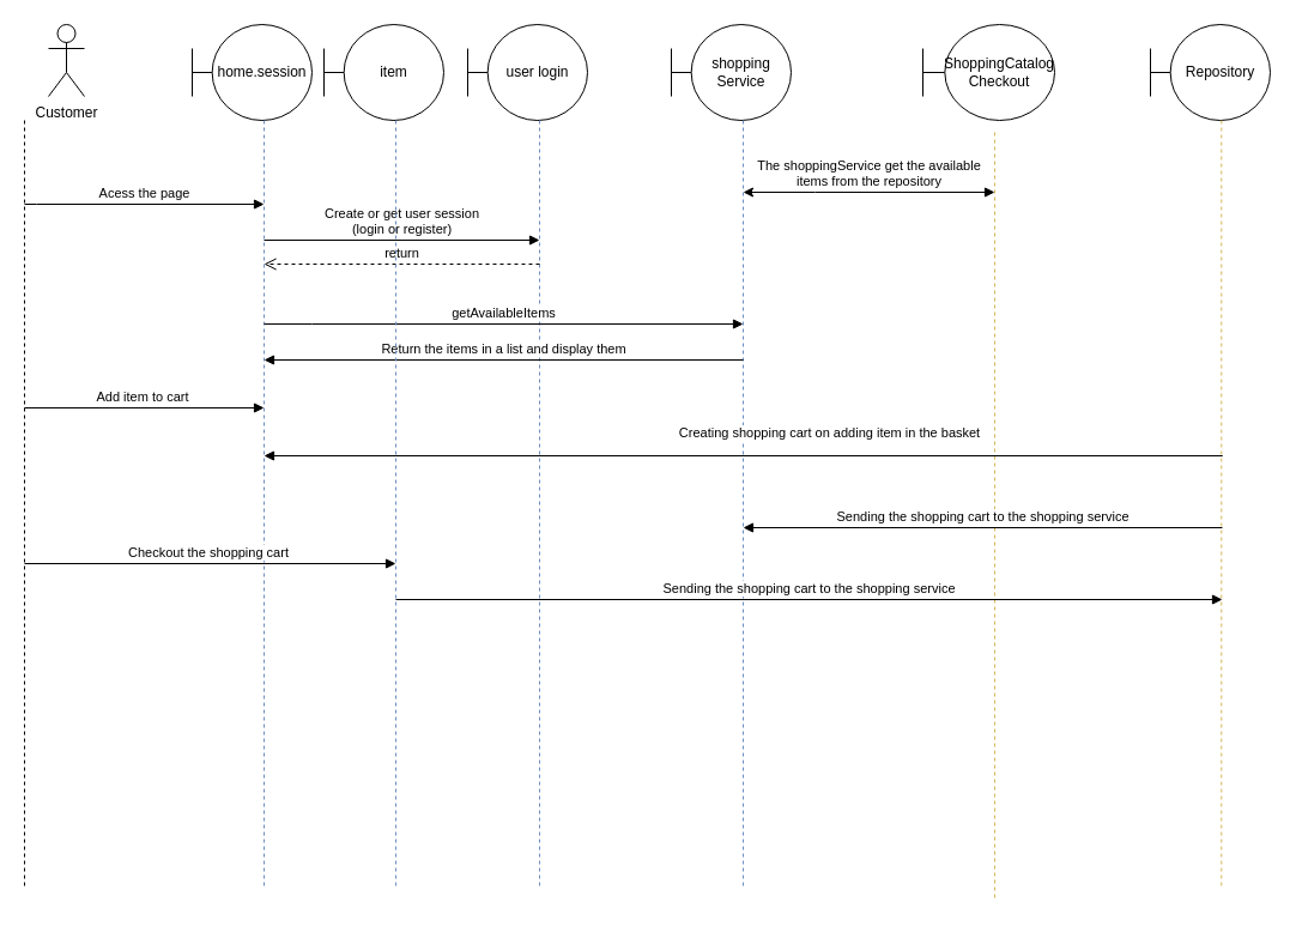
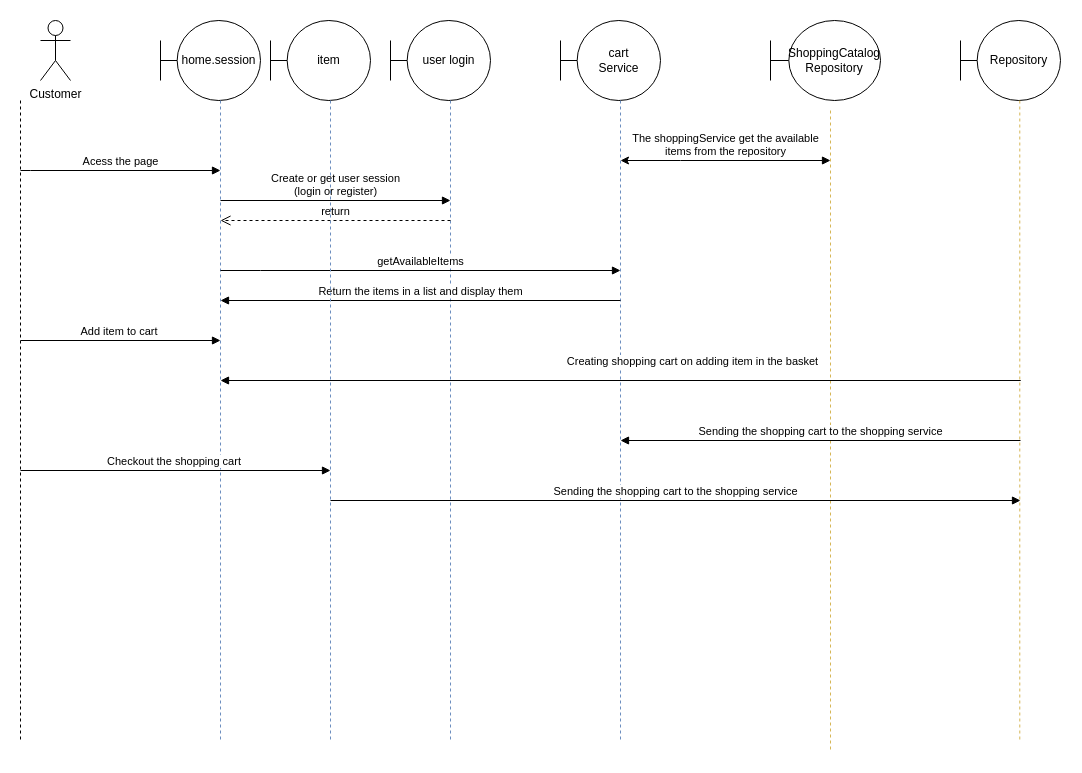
  <mxCell id="0" />
  <mxCell id="1" parent="0" />
  <mxCell id="2" value="Customer" style="shape=umlActor;verticalLabelPosition=bottom;verticalAlign=top;html=1;outlineConnect=0;" vertex="1" parent="1"><mxGeometry x="40" y="20" width="30" height="60" as="geometry" /></mxCell>
  <mxCell id="3" value="home.session" style="shape=umlBoundary;whiteSpace=wrap;html=1;" vertex="1" parent="1"><mxGeometry x="160" y="20" width="100" height="80" as="geometry" /></mxCell>
  <mxCell id="4" value="user login" style="shape=umlBoundary;whiteSpace=wrap;html=1;" vertex="1" parent="1"><mxGeometry x="390" y="20" width="100" height="80" as="geometry" /></mxCell>
- <mxCell id="5" value="shopping&lt;br&gt;Service" style="shape=umlBoundary;whiteSpace=wrap;html=1;" vertex="1" parent="1"><mxGeometry x="560" y="20" width="100" height="80" as="geometry" /></mxCell>
- <mxCell id="6" value="ShoppingCatalog&lt;br&gt;Checkout" style="shape=umlBoundary;whiteSpace=wrap;html=1;" vertex="1" parent="1"><mxGeometry x="770" y="20" width="110" height="80" as="geometry" /></mxCell>
+ <mxCell id="5" value="cart&lt;br&gt;Service" style="shape=umlBoundary;whiteSpace=wrap;html=1;" vertex="1" parent="1"><mxGeometry x="560" y="20" width="100" height="80" as="geometry" /></mxCell>
+ <mxCell id="6" value="ShoppingCatalog&lt;br&gt;Repository" style="shape=umlBoundary;whiteSpace=wrap;html=1;" vertex="1" parent="1"><mxGeometry x="770" y="20" width="110" height="80" as="geometry" /></mxCell>
  <mxCell id="7" value="Repository" style="shape=umlBoundary;whiteSpace=wrap;html=1;" vertex="1" parent="1"><mxGeometry x="960" y="20" width="100" height="80" as="geometry" /></mxCell>
  <mxCell id="8" value="" style="endArrow=none;dashed=1;endFill=0;endSize=12;html=1;rounded=0;edgeStyle=orthogonalEdgeStyle;" edge="1" parent="1"><mxGeometry width="160" relative="1" as="geometry"><mxPoint x="20" y="100" as="sourcePoint" /><mxPoint x="20" y="741" as="targetPoint" /></mxGeometry></mxCell>
  <mxCell id="9" value="" style="endArrow=none;dashed=1;endFill=0;endSize=12;html=1;rounded=0;edgeStyle=orthogonalEdgeStyle;fillColor=#dae8fc;strokeColor=#6c8ebf;" edge="1" parent="1"><mxGeometry width="160" relative="1" as="geometry"><mxPoint x="220" y="100" as="sourcePoint" /><mxPoint x="220" y="741" as="targetPoint" /></mxGeometry></mxCell>
  <mxCell id="10" value="" style="endArrow=none;dashed=1;endFill=0;endSize=12;html=1;rounded=0;edgeStyle=orthogonalEdgeStyle;fillColor=#dae8fc;strokeColor=#6c8ebf;" edge="1" parent="1"><mxGeometry width="160" relative="1" as="geometry"><mxPoint x="450" y="100" as="sourcePoint" /><mxPoint x="450" y="741" as="targetPoint" /></mxGeometry></mxCell>
  <mxCell id="11" value="" style="endArrow=none;dashed=1;endFill=0;endSize=12;html=1;rounded=0;edgeStyle=orthogonalEdgeStyle;fillColor=#fff2cc;strokeColor=#d6b656;" edge="1" parent="1"><mxGeometry width="160" relative="1" as="geometry"><mxPoint x="1019.29" y="100" as="sourcePoint" /><mxPoint x="1019.29" y="741" as="targetPoint" /></mxGeometry></mxCell>
  <mxCell id="12" value="" style="endArrow=none;dashed=1;endFill=0;endSize=12;html=1;rounded=0;edgeStyle=orthogonalEdgeStyle;fillColor=#fff2cc;strokeColor=#d6b656;" edge="1" parent="1"><mxGeometry width="160" relative="1" as="geometry"><mxPoint x="830" y="110" as="sourcePoint" /><mxPoint x="830" y="751" as="targetPoint" /></mxGeometry></mxCell>
  <mxCell id="13" value="" style="endArrow=none;dashed=1;endFill=0;endSize=12;html=1;rounded=0;edgeStyle=orthogonalEdgeStyle;fillColor=#dae8fc;strokeColor=#6c8ebf;" edge="1" parent="1"><mxGeometry width="160" relative="1" as="geometry"><mxPoint x="620" y="100" as="sourcePoint" /><mxPoint x="620" y="741" as="targetPoint" /></mxGeometry></mxCell>
  <mxCell id="14" value="Acess the page" style="html=1;verticalAlign=bottom;endArrow=block;rounded=0;edgeStyle=orthogonalEdgeStyle;" edge="1" parent="1"><mxGeometry width="80" relative="1" as="geometry"><mxPoint x="20" y="170" as="sourcePoint" /><mxPoint x="220" y="170" as="targetPoint" /><Array as="points"><mxPoint x="30" y="170" /><mxPoint x="30" y="170" /></Array></mxGeometry></mxCell>
  <mxCell id="15" value="Create or get user session &lt;br&gt;(login or register)" style="html=1;verticalAlign=bottom;endArrow=block;rounded=0;edgeStyle=orthogonalEdgeStyle;" edge="1" parent="1"><mxGeometry width="80" relative="1" as="geometry"><mxPoint x="220" y="200" as="sourcePoint" /><mxPoint x="450" y="200" as="targetPoint" /></mxGeometry></mxCell>
  <mxCell id="16" value="return" style="html=1;verticalAlign=bottom;endArrow=open;dashed=1;endSize=8;rounded=0;edgeStyle=orthogonalEdgeStyle;" edge="1" parent="1"><mxGeometry relative="1" as="geometry"><mxPoint x="450" y="220" as="sourcePoint" /><mxPoint x="220" y="220" as="targetPoint" /></mxGeometry></mxCell>
  <mxCell id="17" value="getAvailableItems" style="html=1;verticalAlign=bottom;endArrow=block;rounded=0;edgeStyle=orthogonalEdgeStyle;" edge="1" parent="1"><mxGeometry width="80" relative="1" as="geometry"><mxPoint x="220" y="270" as="sourcePoint" /><mxPoint x="620" y="270" as="targetPoint" /><Array as="points"><mxPoint x="260" y="270" /><mxPoint x="260" y="270" /></Array></mxGeometry></mxCell>
  <mxCell id="18" value="Return the items in a list and display them" style="html=1;verticalAlign=bottom;endArrow=block;rounded=0;edgeStyle=orthogonalEdgeStyle;" edge="1" parent="1"><mxGeometry width="80" relative="1" as="geometry"><mxPoint x="620" y="300" as="sourcePoint" /><mxPoint x="220" y="300" as="targetPoint" /></mxGeometry></mxCell>
  <mxCell id="19" value="Creating shopping cart on adding item in the basket" style="html=1;verticalAlign=bottom;endArrow=block;rounded=0;edgeStyle=orthogonalEdgeStyle;" edge="1" parent="1"><mxGeometry x="0.395" y="-10" width="80" relative="1" as="geometry"><mxPoint x="260" y="380" as="sourcePoint" /><mxPoint x="220" y="380" as="targetPoint" /><Array as="points"><mxPoint x="1020" y="380" /><mxPoint x="1020" y="380" /></Array><mxPoint as="offset" /></mxGeometry></mxCell>
  <mxCell id="20" value="The shoppingService get the available&lt;br&gt;items from the repository" style="html=1;verticalAlign=bottom;endArrow=block;rounded=0;edgeStyle=orthogonalEdgeStyle;startArrow=classic;startFill=1;" edge="1" parent="1"><mxGeometry width="80" relative="1" as="geometry"><mxPoint x="620" y="160" as="sourcePoint" /><mxPoint x="830" y="160" as="targetPoint" /><Array as="points"><mxPoint x="680" y="160" /><mxPoint x="680" y="160" /></Array></mxGeometry></mxCell>
  <mxCell id="21" value="Add item to cart&amp;nbsp;" style="html=1;verticalAlign=bottom;endArrow=block;rounded=0;edgeStyle=orthogonalEdgeStyle;" edge="1" parent="1"><mxGeometry width="80" relative="1" as="geometry"><mxPoint x="20" y="340" as="sourcePoint" /><mxPoint x="220" y="340" as="targetPoint" /></mxGeometry></mxCell>
  <mxCell id="22" value="item" style="shape=umlBoundary;whiteSpace=wrap;html=1;" vertex="1" parent="1"><mxGeometry x="270" y="20" width="100" height="80" as="geometry" /></mxCell>
  <mxCell id="23" value="" style="endArrow=none;dashed=1;endFill=0;endSize=12;html=1;rounded=0;edgeStyle=orthogonalEdgeStyle;fillColor=#dae8fc;strokeColor=#6c8ebf;" edge="1" parent="1"><mxGeometry width="160" relative="1" as="geometry"><mxPoint x="330" y="100" as="sourcePoint" /><mxPoint x="330" y="741" as="targetPoint" /></mxGeometry></mxCell>
  <mxCell id="24" value="Checkout the shopping cart&amp;nbsp;" style="html=1;verticalAlign=bottom;endArrow=block;rounded=0;edgeStyle=orthogonalEdgeStyle;" edge="1" parent="1"><mxGeometry width="80" relative="1" as="geometry"><mxPoint x="20" y="470" as="sourcePoint" /><mxPoint x="330" y="470" as="targetPoint" /></mxGeometry></mxCell>
  <mxCell id="25" value="Sending the shopping cart to the shopping service" style="html=1;verticalAlign=bottom;endArrow=block;rounded=0;edgeStyle=orthogonalEdgeStyle;" edge="1" parent="1"><mxGeometry width="80" relative="1" as="geometry"><mxPoint x="330" y="500" as="sourcePoint" /><mxPoint x="1020" y="500" as="targetPoint" /></mxGeometry></mxCell>
  <mxCell id="26" value="Sending the shopping cart to the shopping service" style="html=1;verticalAlign=bottom;endArrow=block;rounded=0;edgeStyle=orthogonalEdgeStyle;" edge="1" parent="1"><mxGeometry width="80" relative="1" as="geometry"><mxPoint x="1020" y="440" as="sourcePoint" /><mxPoint x="620" y="440" as="targetPoint" /></mxGeometry></mxCell>
